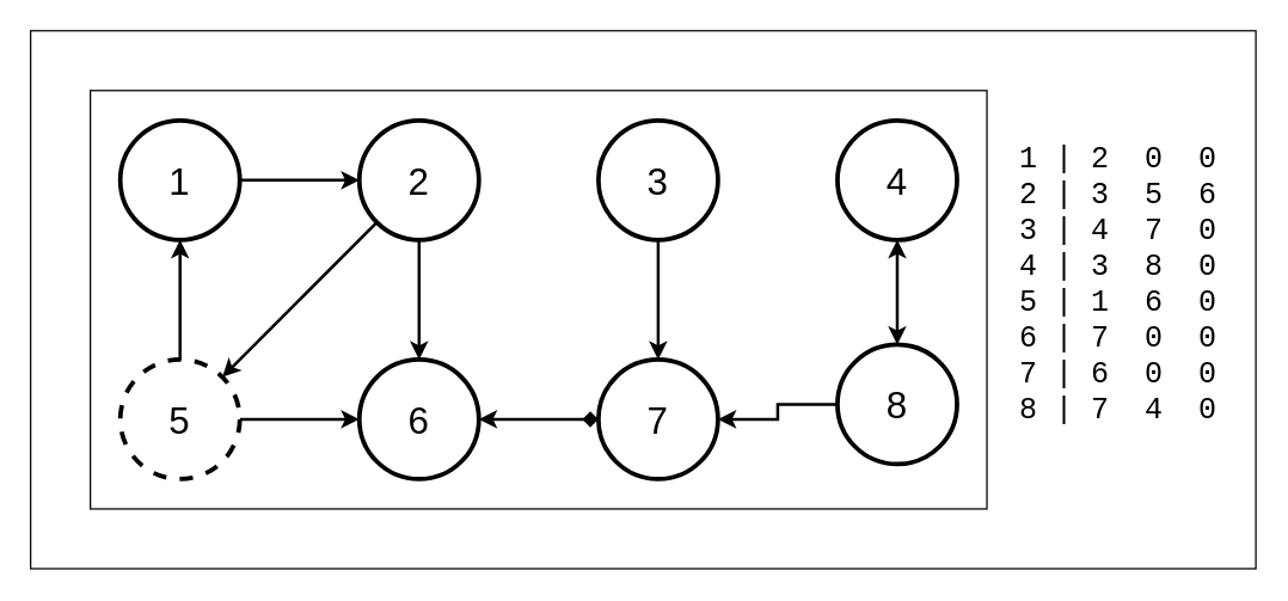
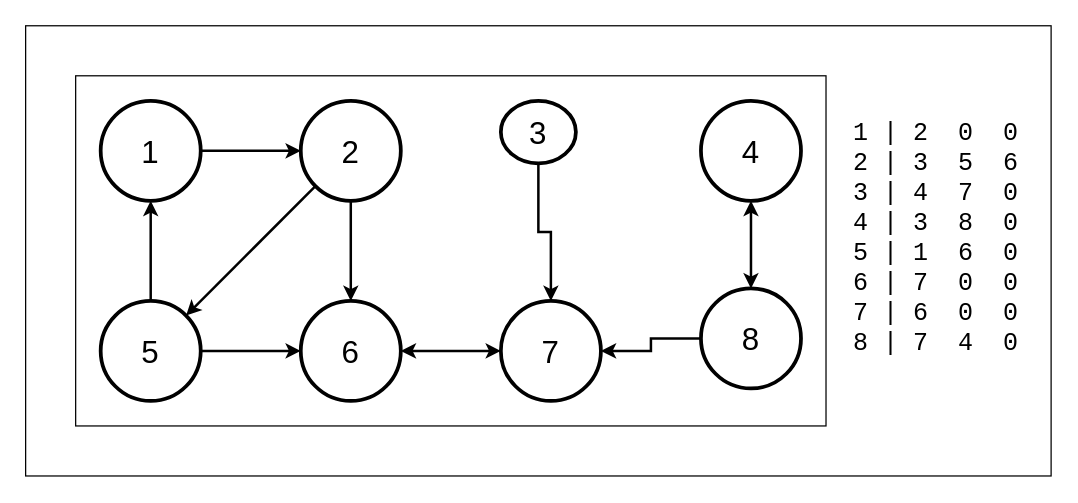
  <mxCell id="0" />
  <mxCell id="1" parent="0" />
  <mxCell id="2" value="" style="rounded=0;whiteSpace=wrap;html=1;fillColor=none;" vertex="1" parent="1"><mxGeometry width="820" height="360" as="geometry" x="20" y="20" /></mxCell>
  <mxCell id="3" value="" style="rounded=0;whiteSpace=wrap;html=1;" vertex="1" parent="1"><mxGeometry x="60" y="60" width="600" height="280" as="geometry" /></mxCell>
  <mxCell id="4" style="edgeStyle=orthogonalEdgeStyle;rounded=0;orthogonalLoop=1;jettySize=auto;html=1;entryX=0;entryY=0.5;entryDx=0;entryDy=0;strokeWidth=2;" edge="1" parent="1" source="5" target="8"><mxGeometry relative="1" as="geometry" /></mxCell>
  <mxCell id="5" value="1" style="ellipse;whiteSpace=wrap;html=1;aspect=fixed;strokeWidth=3;fontSize=25;" vertex="1" parent="1"><mxGeometry x="80" y="80" width="80" height="80" as="geometry" /></mxCell>
  <mxCell id="6" style="edgeStyle=orthogonalEdgeStyle;rounded=0;orthogonalLoop=1;jettySize=auto;html=1;strokeWidth=2;" edge="1" parent="1" source="8" target="17"><mxGeometry relative="1" as="geometry" /></mxCell>
  <mxCell id="7" style="rounded=0;orthogonalLoop=1;jettySize=auto;html=1;strokeWidth=2;" edge="1" parent="1" source="8" target="15"><mxGeometry relative="1" as="geometry" /></mxCell>
  <mxCell id="8" value="2" style="ellipse;whiteSpace=wrap;html=1;aspect=fixed;strokeWidth=3;fontSize=25;" vertex="1" parent="1"><mxGeometry x="240" y="80" width="80" height="80" as="geometry" /></mxCell>
  <mxCell id="9" style="edgeStyle=orthogonalEdgeStyle;rounded=0;orthogonalLoop=1;jettySize=auto;html=1;entryX=0.5;entryY=0;entryDx=0;entryDy=0;strokeWidth=2;" edge="1" parent="1" source="10" target="18"><mxGeometry relative="1" as="geometry" /></mxCell>
- <mxCell id="10" value="3" style="ellipse;whiteSpace=wrap;html=1;aspect=fixed;strokeWidth=3;fontSize=25;" vertex="1" parent="1"><mxGeometry x="400" y="80" width="80" height="80" as="geometry" /></mxCell>
+ <mxCell id="10" value="3" style="ellipse;whiteSpace=wrap;html=1;aspect=fixed;strokeWidth=3;fontSize=25;" vertex="1" parent="1"><mxGeometry x="400" y="80" width="60" height="50" as="geometry" /></mxCell>
  <mxCell id="11" style="edgeStyle=orthogonalEdgeStyle;rounded=0;orthogonalLoop=1;jettySize=auto;html=1;entryX=0.5;entryY=0;entryDx=0;entryDy=0;startArrow=classic;startFill=1;strokeWidth=2;" edge="1" parent="1" source="12" target="20"><mxGeometry relative="1" as="geometry" /></mxCell>
  <mxCell id="12" value="4" style="ellipse;whiteSpace=wrap;html=1;aspect=fixed;strokeWidth=3;fontSize=25;" vertex="1" parent="1"><mxGeometry x="560" y="80" width="80" height="80" as="geometry" /></mxCell>
  <mxCell id="13" style="edgeStyle=orthogonalEdgeStyle;rounded=0;orthogonalLoop=1;jettySize=auto;html=1;entryX=0.5;entryY=1;entryDx=0;entryDy=0;strokeWidth=2;" edge="1" parent="1" source="15" target="5"><mxGeometry relative="1" as="geometry" /></mxCell>
  <mxCell id="14" style="edgeStyle=orthogonalEdgeStyle;rounded=0;orthogonalLoop=1;jettySize=auto;html=1;entryX=0;entryY=0.5;entryDx=0;entryDy=0;strokeWidth=2;" edge="1" parent="1" source="15" target="17"><mxGeometry relative="1" as="geometry" /></mxCell>
- <mxCell id="15" value="5" style="ellipse;whiteSpace=wrap;html=1;aspect=fixed;strokeWidth=3;fontSize=25;dashed=1;" vertex="1" parent="1"><mxGeometry x="80" y="240" width="80" height="80" as="geometry" /></mxCell>
- <mxCell id="16" style="edgeStyle=orthogonalEdgeStyle;rounded=0;orthogonalLoop=1;jettySize=auto;html=1;startArrow=classic;startFill=1;strokeWidth=2;endArrow=diamond;" edge="1" parent="1" source="17" target="18"><mxGeometry relative="1" as="geometry" /></mxCell>
+ <mxCell id="15" value="5" style="ellipse;whiteSpace=wrap;html=1;aspect=fixed;strokeWidth=3;fontSize=25;" vertex="1" parent="1"><mxGeometry x="80" y="240" width="80" height="80" as="geometry" /></mxCell>
+ <mxCell id="16" style="edgeStyle=orthogonalEdgeStyle;rounded=0;orthogonalLoop=1;jettySize=auto;html=1;startArrow=classic;startFill=1;strokeWidth=2;" edge="1" parent="1" source="17" target="18"><mxGeometry relative="1" as="geometry" /></mxCell>
  <mxCell id="17" value="6" style="ellipse;whiteSpace=wrap;html=1;aspect=fixed;strokeWidth=3;fontSize=25;" vertex="1" parent="1"><mxGeometry x="240" y="240" width="80" height="80" as="geometry" /></mxCell>
  <mxCell id="18" value="7" style="ellipse;whiteSpace=wrap;html=1;aspect=fixed;strokeWidth=3;fontSize=25;" vertex="1" parent="1"><mxGeometry x="400" y="240" width="80" height="80" as="geometry" /></mxCell>
  <mxCell id="19" style="edgeStyle=orthogonalEdgeStyle;rounded=0;orthogonalLoop=1;jettySize=auto;html=1;entryX=1;entryY=0.5;entryDx=0;entryDy=0;strokeWidth=2;" edge="1" parent="1" source="20" target="18"><mxGeometry relative="1" as="geometry" /></mxCell>
  <mxCell id="20" value="8" style="ellipse;whiteSpace=wrap;html=1;aspect=fixed;strokeWidth=3;fontSize=25;" vertex="1" parent="1"><mxGeometry x="560" y="230" width="80" height="80" as="geometry" /></mxCell>
  <mxCell id="21" value="1 | 2&amp;nbsp; 0&amp;nbsp; 0&lt;div style=&quot;font-size: 20px;&quot;&gt;2 | 3&amp;nbsp; 5&amp;nbsp; 6&lt;/div&gt;&lt;div style=&quot;font-size: 20px;&quot;&gt;3 | 4&amp;nbsp; 7&amp;nbsp; 0&lt;/div&gt;&lt;div style=&quot;font-size: 20px;&quot;&gt;4 | 3&amp;nbsp; 8&amp;nbsp; 0&lt;/div&gt;&lt;div style=&quot;font-size: 20px;&quot;&gt;5 | 1&amp;nbsp; 6&amp;nbsp; 0&lt;/div&gt;&lt;div style=&quot;font-size: 20px;&quot;&gt;6 | 7&amp;nbsp; 0&amp;nbsp; 0&lt;/div&gt;&lt;div style=&quot;font-size: 20px;&quot;&gt;7 | 6&amp;nbsp; 0&amp;nbsp; 0&lt;/div&gt;&lt;div style=&quot;font-size: 20px;&quot;&gt;8 | 7&amp;nbsp; 4&amp;nbsp; 0&lt;/div&gt;" style="text;html=1;align=left;verticalAlign=middle;whiteSpace=wrap;rounded=0;fontFamily=Courier New;fontSize=20;fillColor=default;" vertex="1" parent="1"><mxGeometry x="680" y="80" width="140" height="220" as="geometry" /></mxCell>
